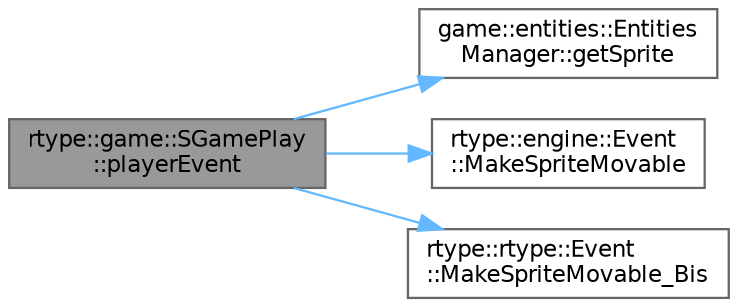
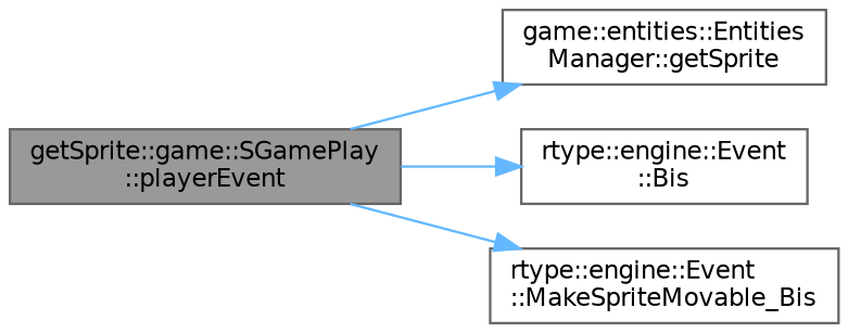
  digraph {
    rankdir=LR
    node [color=grey40 fillcolor=white fontname=Helvetica fontsize=10 shape=box style=filled]
    edge [color=steelblue1 fontname=Helvetica fontsize=10 labelfontname=Helvetica labelfontsize=10 style=solid]
-   n1 [color=gray40 fillcolor=grey60 fontcolor=black height=0.2 label="rtype::game::SGamePlay\l::playerEvent" width=0.4]
+   n1 [color=gray40 fillcolor=grey60 fontcolor=black height=0.2 label="getSprite::game::SGamePlay\l::playerEvent" width=0.4]
    n2 [height=0.2 label="game::entities::Entities\lManager::getSprite" width=0.4]
-   n3 [height=0.2 label="rtype::engine::Event\l::MakeSpriteMovable" width=0.4]
-   n4 [height=0.2 label="rtype::rtype::Event\l::MakeSpriteMovable_Bis" width=0.4]
+   n3 [height=0.2 label="rtype::engine::Event\l::Bis" width=0.4]
+   n4 [height=0.2 label="rtype::engine::Event\l::MakeSpriteMovable_Bis" width=0.4]
    n1 -> n2
    n1 -> n3
    n1 -> n4
  }
